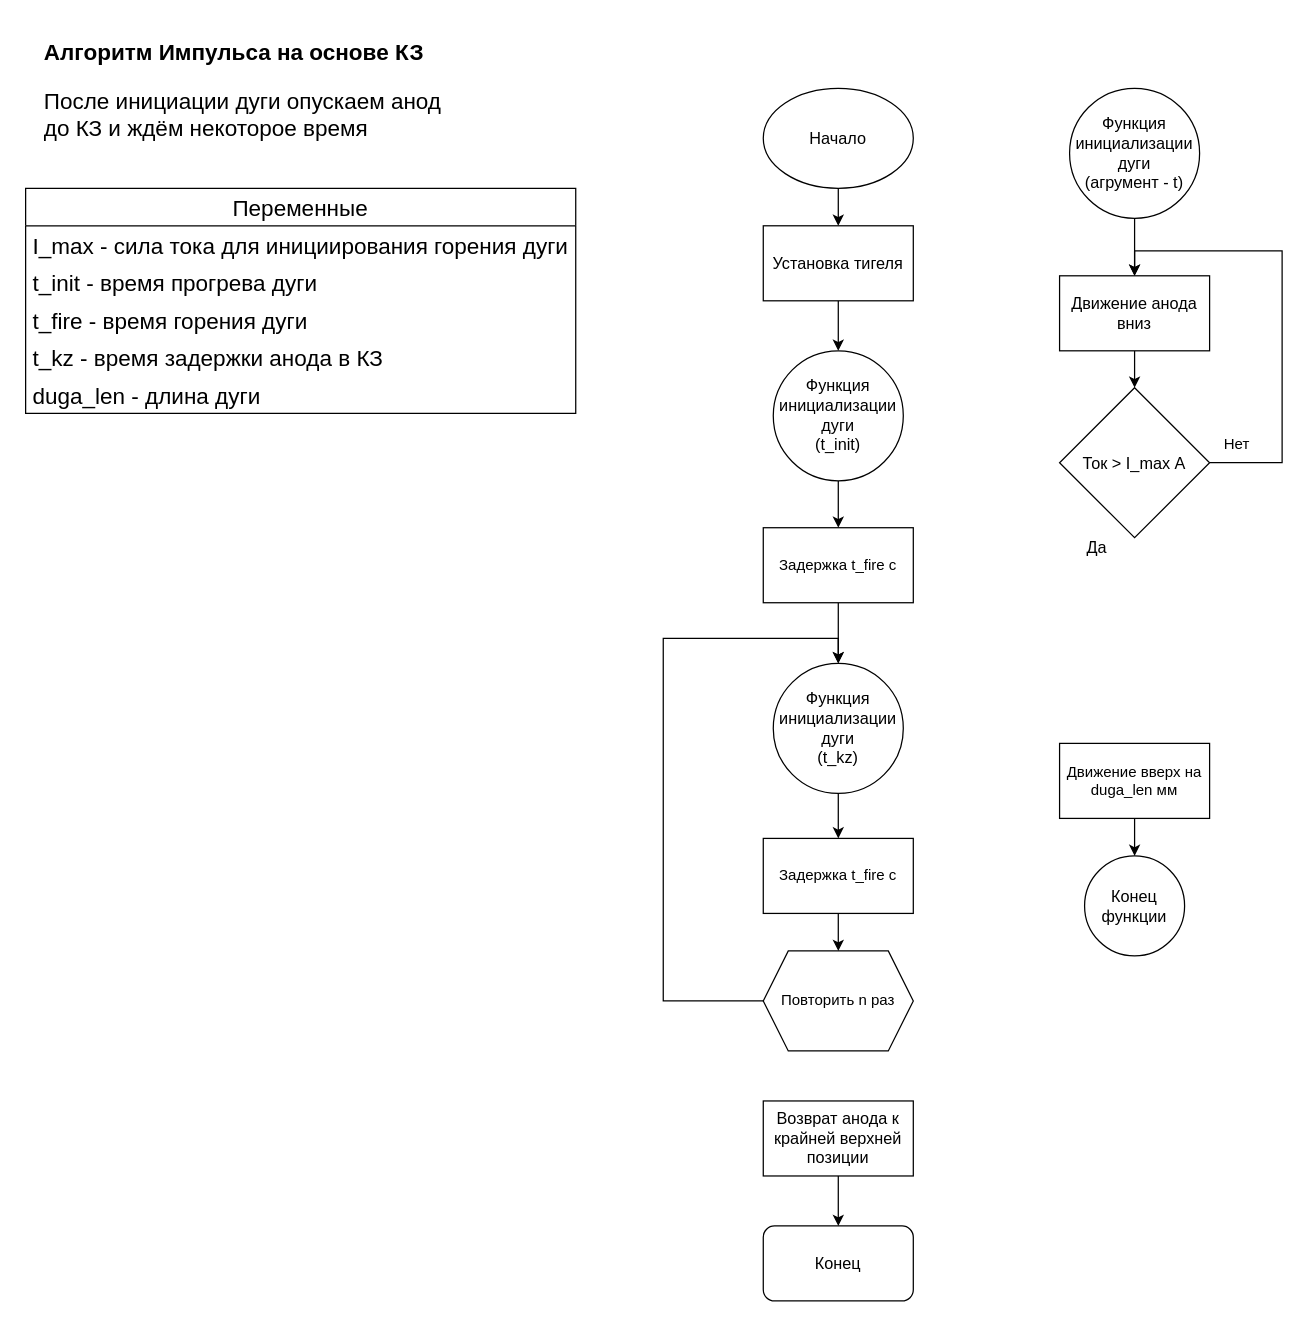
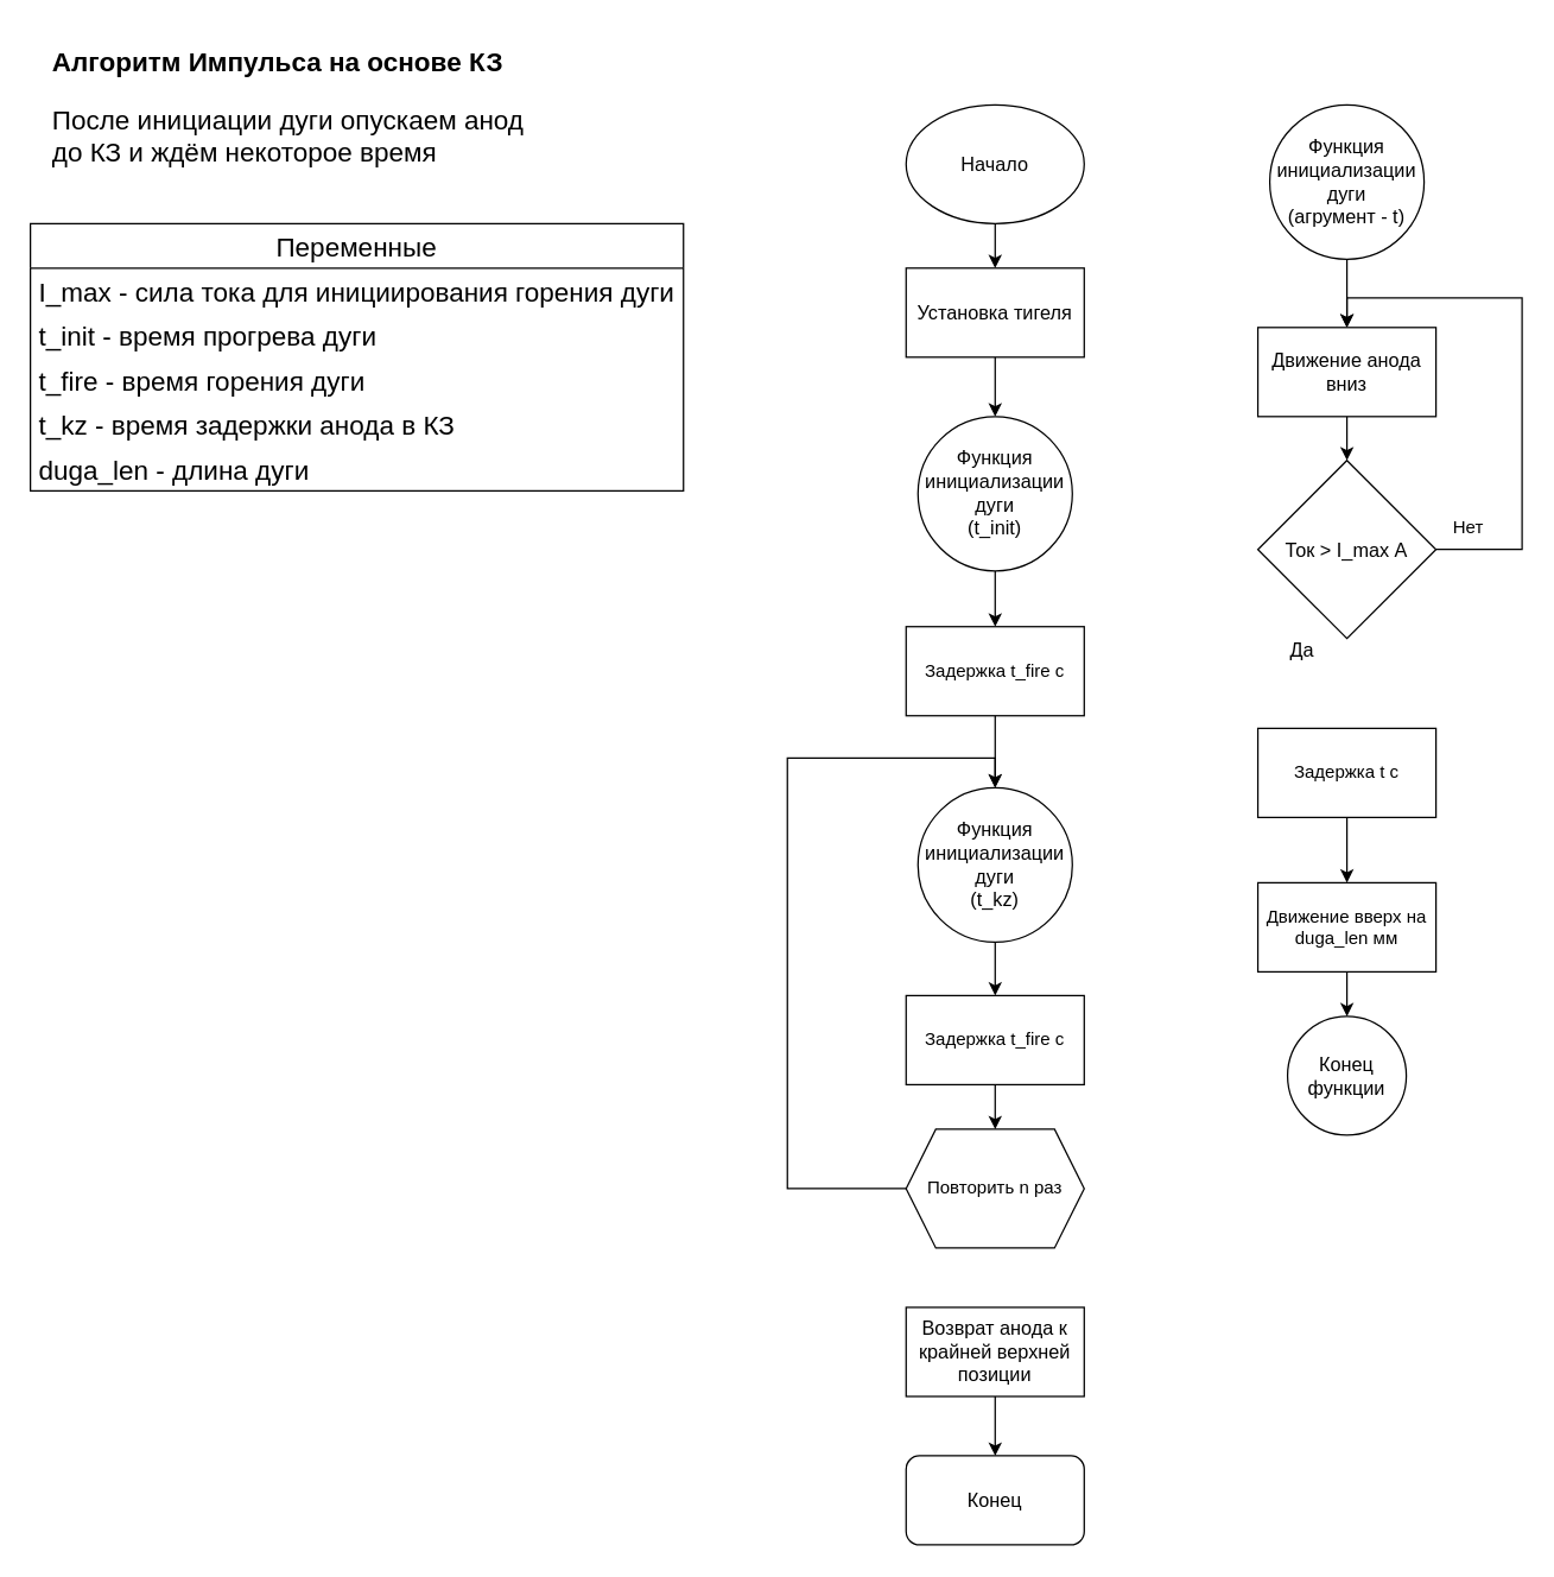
  <mxCell id="0" />
  <mxCell id="1" parent="0" />
  <mxCell id="2" value="&lt;h1&gt;&lt;font style=&quot;font-size: 18px;&quot;&gt;Алгоритм Импульса на основе КЗ&lt;/font&gt;&lt;/h1&gt;&lt;div&gt;&lt;span style=&quot;font-size: 18px;&quot;&gt;После инициации дуги опускаем анод до КЗ и ждём некоторое время&lt;/span&gt;&lt;/div&gt;" style="text;html=1;strokeColor=none;fillColor=none;spacing=5;spacingTop=-20;whiteSpace=wrap;overflow=hidden;rounded=0;" vertex="1" parent="1"><mxGeometry x="30" y="20" width="350" height="100" as="geometry" /></mxCell>
  <mxCell id="3" value="Переменные" style="swimlane;fontStyle=0;childLayout=stackLayout;horizontal=1;startSize=30;horizontalStack=0;resizeParent=1;resizeParentMax=0;resizeLast=0;collapsible=1;marginBottom=0;fontSize=18;" vertex="1" parent="1"><mxGeometry y="150" width="440" height="180" as="geometry" x="20" /></mxCell>
  <mxCell id="4" value="I_max - сила тока для инициирования горения дуги" style="text;strokeColor=none;fillColor=none;align=left;verticalAlign=middle;spacingLeft=4;spacingRight=4;overflow=hidden;points=[[0,0.5],[1,0.5]];portConstraint=eastwest;rotatable=0;fontSize=18;" vertex="1" parent="3"><mxGeometry y="30" width="440" height="30" as="geometry" /></mxCell>
  <mxCell id="5" value="t_init - время прогрева дуги" style="text;strokeColor=none;fillColor=none;align=left;verticalAlign=middle;spacingLeft=4;spacingRight=4;overflow=hidden;points=[[0,0.5],[1,0.5]];portConstraint=eastwest;rotatable=0;fontSize=18;" vertex="1" parent="3"><mxGeometry y="60" width="440" height="30" as="geometry" /></mxCell>
  <mxCell id="6" value="t_fire - время горения дуги" style="text;strokeColor=none;fillColor=none;align=left;verticalAlign=middle;spacingLeft=4;spacingRight=4;overflow=hidden;points=[[0,0.5],[1,0.5]];portConstraint=eastwest;rotatable=0;fontSize=18;" vertex="1" parent="3"><mxGeometry y="90" width="440" height="30" as="geometry" /></mxCell>
  <mxCell id="7" value="t_kz - время задержки анода в КЗ" style="text;strokeColor=none;fillColor=none;align=left;verticalAlign=middle;spacingLeft=4;spacingRight=4;overflow=hidden;points=[[0,0.5],[1,0.5]];portConstraint=eastwest;rotatable=0;fontSize=18;" vertex="1" parent="3"><mxGeometry y="120" width="440" height="30" as="geometry" /></mxCell>
  <mxCell id="8" value="duga_len - длина дуги" style="text;strokeColor=none;fillColor=none;align=left;verticalAlign=middle;spacingLeft=4;spacingRight=4;overflow=hidden;points=[[0,0.5],[1,0.5]];portConstraint=eastwest;rotatable=0;fontSize=18;" vertex="1" parent="3"><mxGeometry y="150" width="440" height="30" as="geometry" /></mxCell>
  <mxCell id="9" style="edgeStyle=orthogonalEdgeStyle;rounded=0;orthogonalLoop=1;jettySize=auto;html=1;fontSize=18;entryX=0.5;entryY=0;entryDx=0;entryDy=0;" edge="1" parent="1" source="10" target="12"><mxGeometry relative="1" as="geometry"><mxPoint x="670" y="210" as="targetPoint" /><Array as="points" /></mxGeometry></mxCell>
  <mxCell id="10" value="Начало" style="ellipse;whiteSpace=wrap;html=1;fontSize=13;" vertex="1" parent="1"><mxGeometry x="610" y="70" width="120" height="80" as="geometry" /></mxCell>
  <mxCell id="11" style="edgeStyle=orthogonalEdgeStyle;rounded=0;orthogonalLoop=1;jettySize=auto;html=1;entryX=0.5;entryY=0;entryDx=0;entryDy=0;" edge="1" parent="1" source="12" target="28"><mxGeometry relative="1" as="geometry" /></mxCell>
  <mxCell id="12" value="Установка тигеля" style="rounded=0;whiteSpace=wrap;html=1;fontSize=13;" vertex="1" parent="1"><mxGeometry x="610" y="180" width="120" height="60" as="geometry" /></mxCell>
  <mxCell id="13" style="edgeStyle=orthogonalEdgeStyle;rounded=0;orthogonalLoop=1;jettySize=auto;html=1;entryX=0.5;entryY=0;entryDx=0;entryDy=0;" edge="1" parent="1" source="14" target="35"><mxGeometry relative="1" as="geometry" /></mxCell>
  <mxCell id="14" value="Задержка t_fire с" style="rounded=0;whiteSpace=wrap;html=1;" vertex="1" parent="1"><mxGeometry x="610" y="421.5" width="120" height="60" as="geometry" /></mxCell>
  <mxCell id="15" style="edgeStyle=orthogonalEdgeStyle;rounded=0;orthogonalLoop=1;jettySize=auto;html=1;entryX=0.5;entryY=0;entryDx=0;entryDy=0;fontSize=13;" edge="1" parent="1" source="16" target="17"><mxGeometry relative="1" as="geometry" /></mxCell>
  <mxCell id="16" value="Возврат анода к крайней верхней позиции" style="rounded=0;whiteSpace=wrap;html=1;fontSize=13;" vertex="1" parent="1"><mxGeometry x="610" y="880" width="120" height="60" as="geometry" /></mxCell>
  <mxCell id="17" value="Конец" style="rounded=1;whiteSpace=wrap;html=1;fontSize=13;" vertex="1" parent="1"><mxGeometry x="610" y="980" width="120" height="60" as="geometry" /></mxCell>
  <mxCell id="18" style="edgeStyle=orthogonalEdgeStyle;rounded=0;orthogonalLoop=1;jettySize=auto;html=1;entryX=0.5;entryY=0;entryDx=0;entryDy=0;" edge="1" parent="1" source="19" target="35"><mxGeometry relative="1" as="geometry"><Array as="points"><mxPoint x="530" y="800" /><mxPoint x="530" y="510" /><mxPoint x="670" y="510" /></Array></mxGeometry></mxCell>
  <mxCell id="19" value="Повторить n раз" style="shape=hexagon;perimeter=hexagonPerimeter2;whiteSpace=wrap;html=1;fixedSize=1;" vertex="1" parent="1"><mxGeometry x="610" y="760" width="120" height="80" as="geometry" /></mxCell>
  <mxCell id="20" style="edgeStyle=orthogonalEdgeStyle;rounded=0;orthogonalLoop=1;jettySize=auto;html=1;entryX=0.5;entryY=0;entryDx=0;entryDy=0;" edge="1" parent="1" source="21" target="30"><mxGeometry relative="1" as="geometry"><mxPoint x="907" y="210" as="targetPoint" /></mxGeometry></mxCell>
  <mxCell id="21" value="Функция&lt;br&gt;инициализации дуги&lt;br&gt;(агрумент - t)" style="ellipse;whiteSpace=wrap;html=1;aspect=fixed;fontSize=13;" vertex="1" parent="1"><mxGeometry x="855" y="70" width="104" height="104" as="geometry" /></mxCell>
  <mxCell id="22" value="Конец функции" style="ellipse;whiteSpace=wrap;html=1;aspect=fixed;fontSize=13;" vertex="1" parent="1"><mxGeometry x="867" y="684" width="80" height="80" as="geometry" /></mxCell>
+ <mxCell id="23" style="edgeStyle=orthogonalEdgeStyle;rounded=0;orthogonalLoop=1;jettySize=auto;html=1;entryX=0.5;entryY=0;entryDx=0;entryDy=0;" edge="1" parent="1" source="24" target="26"><mxGeometry relative="1" as="geometry" /></mxCell>
+ <mxCell id="24" value="Задержка t с" style="rounded=0;whiteSpace=wrap;html=1;" vertex="1" parent="1"><mxGeometry x="847" y="490" width="120" height="60" as="geometry" /></mxCell>
  <mxCell id="25" style="edgeStyle=orthogonalEdgeStyle;rounded=0;orthogonalLoop=1;jettySize=auto;html=1;entryX=0.5;entryY=0;entryDx=0;entryDy=0;" edge="1" parent="1" source="26" target="22"><mxGeometry relative="1" as="geometry" /></mxCell>
  <mxCell id="26" value="Движение вверх на duga_len мм" style="rounded=0;whiteSpace=wrap;html=1;" vertex="1" parent="1"><mxGeometry x="847" y="594" width="120" height="60" as="geometry" /></mxCell>
  <mxCell id="27" style="edgeStyle=orthogonalEdgeStyle;rounded=0;orthogonalLoop=1;jettySize=auto;html=1;entryX=0.5;entryY=0;entryDx=0;entryDy=0;" edge="1" parent="1" source="28" target="14"><mxGeometry relative="1" as="geometry" /></mxCell>
  <mxCell id="28" value="Функция&lt;br&gt;инициализации дуги&lt;br&gt;(t_init)" style="ellipse;whiteSpace=wrap;html=1;aspect=fixed;fontSize=13;" vertex="1" parent="1"><mxGeometry x="618" y="280" width="104" height="104" as="geometry" /></mxCell>
  <mxCell id="29" style="edgeStyle=orthogonalEdgeStyle;rounded=0;orthogonalLoop=1;jettySize=auto;html=1;entryX=0.5;entryY=0;entryDx=0;entryDy=0;fontSize=18;" edge="1" parent="1" source="30" target="32"><mxGeometry relative="1" as="geometry" /></mxCell>
  <mxCell id="30" value="Движение анода вниз" style="rounded=0;whiteSpace=wrap;html=1;fontSize=13;" vertex="1" parent="1"><mxGeometry x="847" y="220" width="120" height="60" as="geometry" /></mxCell>
  <mxCell id="31" style="edgeStyle=orthogonalEdgeStyle;rounded=0;orthogonalLoop=1;jettySize=auto;html=1;entryX=0.5;entryY=0;entryDx=0;entryDy=0;fontSize=18;exitX=1;exitY=0.5;exitDx=0;exitDy=0;" edge="1" parent="1" source="32" target="30"><mxGeometry relative="1" as="geometry"><Array as="points"><mxPoint x="1025" y="370" /><mxPoint x="1025" y="200" /><mxPoint x="907" y="200" /></Array></mxGeometry></mxCell>
  <mxCell id="32" value="Ток &amp;gt; I_max А" style="rhombus;whiteSpace=wrap;html=1;fontSize=13;" vertex="1" parent="1"><mxGeometry x="847" y="309.5" width="120" height="120" as="geometry" /></mxCell>
  <mxCell id="33" value="Да&lt;br&gt;" style="text;html=1;strokeColor=none;fillColor=none;align=center;verticalAlign=middle;whiteSpace=wrap;rounded=0;fontSize=13;" vertex="1" parent="1"><mxGeometry x="847" y="421.5" width="60" height="30" as="geometry" /></mxCell>
  <mxCell id="34" style="edgeStyle=orthogonalEdgeStyle;rounded=0;orthogonalLoop=1;jettySize=auto;html=1;entryX=0.5;entryY=0;entryDx=0;entryDy=0;" edge="1" parent="1" source="35" target="37"><mxGeometry relative="1" as="geometry" /></mxCell>
  <mxCell id="35" value="Функция&lt;br&gt;инициализации дуги&lt;br&gt;(t_kz)" style="ellipse;whiteSpace=wrap;html=1;aspect=fixed;fontSize=13;" vertex="1" parent="1"><mxGeometry x="618" y="530" width="104" height="104" as="geometry" /></mxCell>
  <mxCell id="36" style="edgeStyle=orthogonalEdgeStyle;rounded=0;orthogonalLoop=1;jettySize=auto;html=1;entryX=0.5;entryY=0;entryDx=0;entryDy=0;" edge="1" parent="1" source="37" target="19"><mxGeometry relative="1" as="geometry" /></mxCell>
  <mxCell id="37" value="Задержка t_fire с" style="rounded=0;whiteSpace=wrap;html=1;" vertex="1" parent="1"><mxGeometry x="610" y="670" width="120" height="60" as="geometry" /></mxCell>
  <mxCell id="38" value="Нет" style="text;html=1;strokeColor=none;fillColor=none;align=center;verticalAlign=middle;whiteSpace=wrap;rounded=0;" vertex="1" parent="1"><mxGeometry x="959" y="340" width="60" height="30" as="geometry" /></mxCell>
